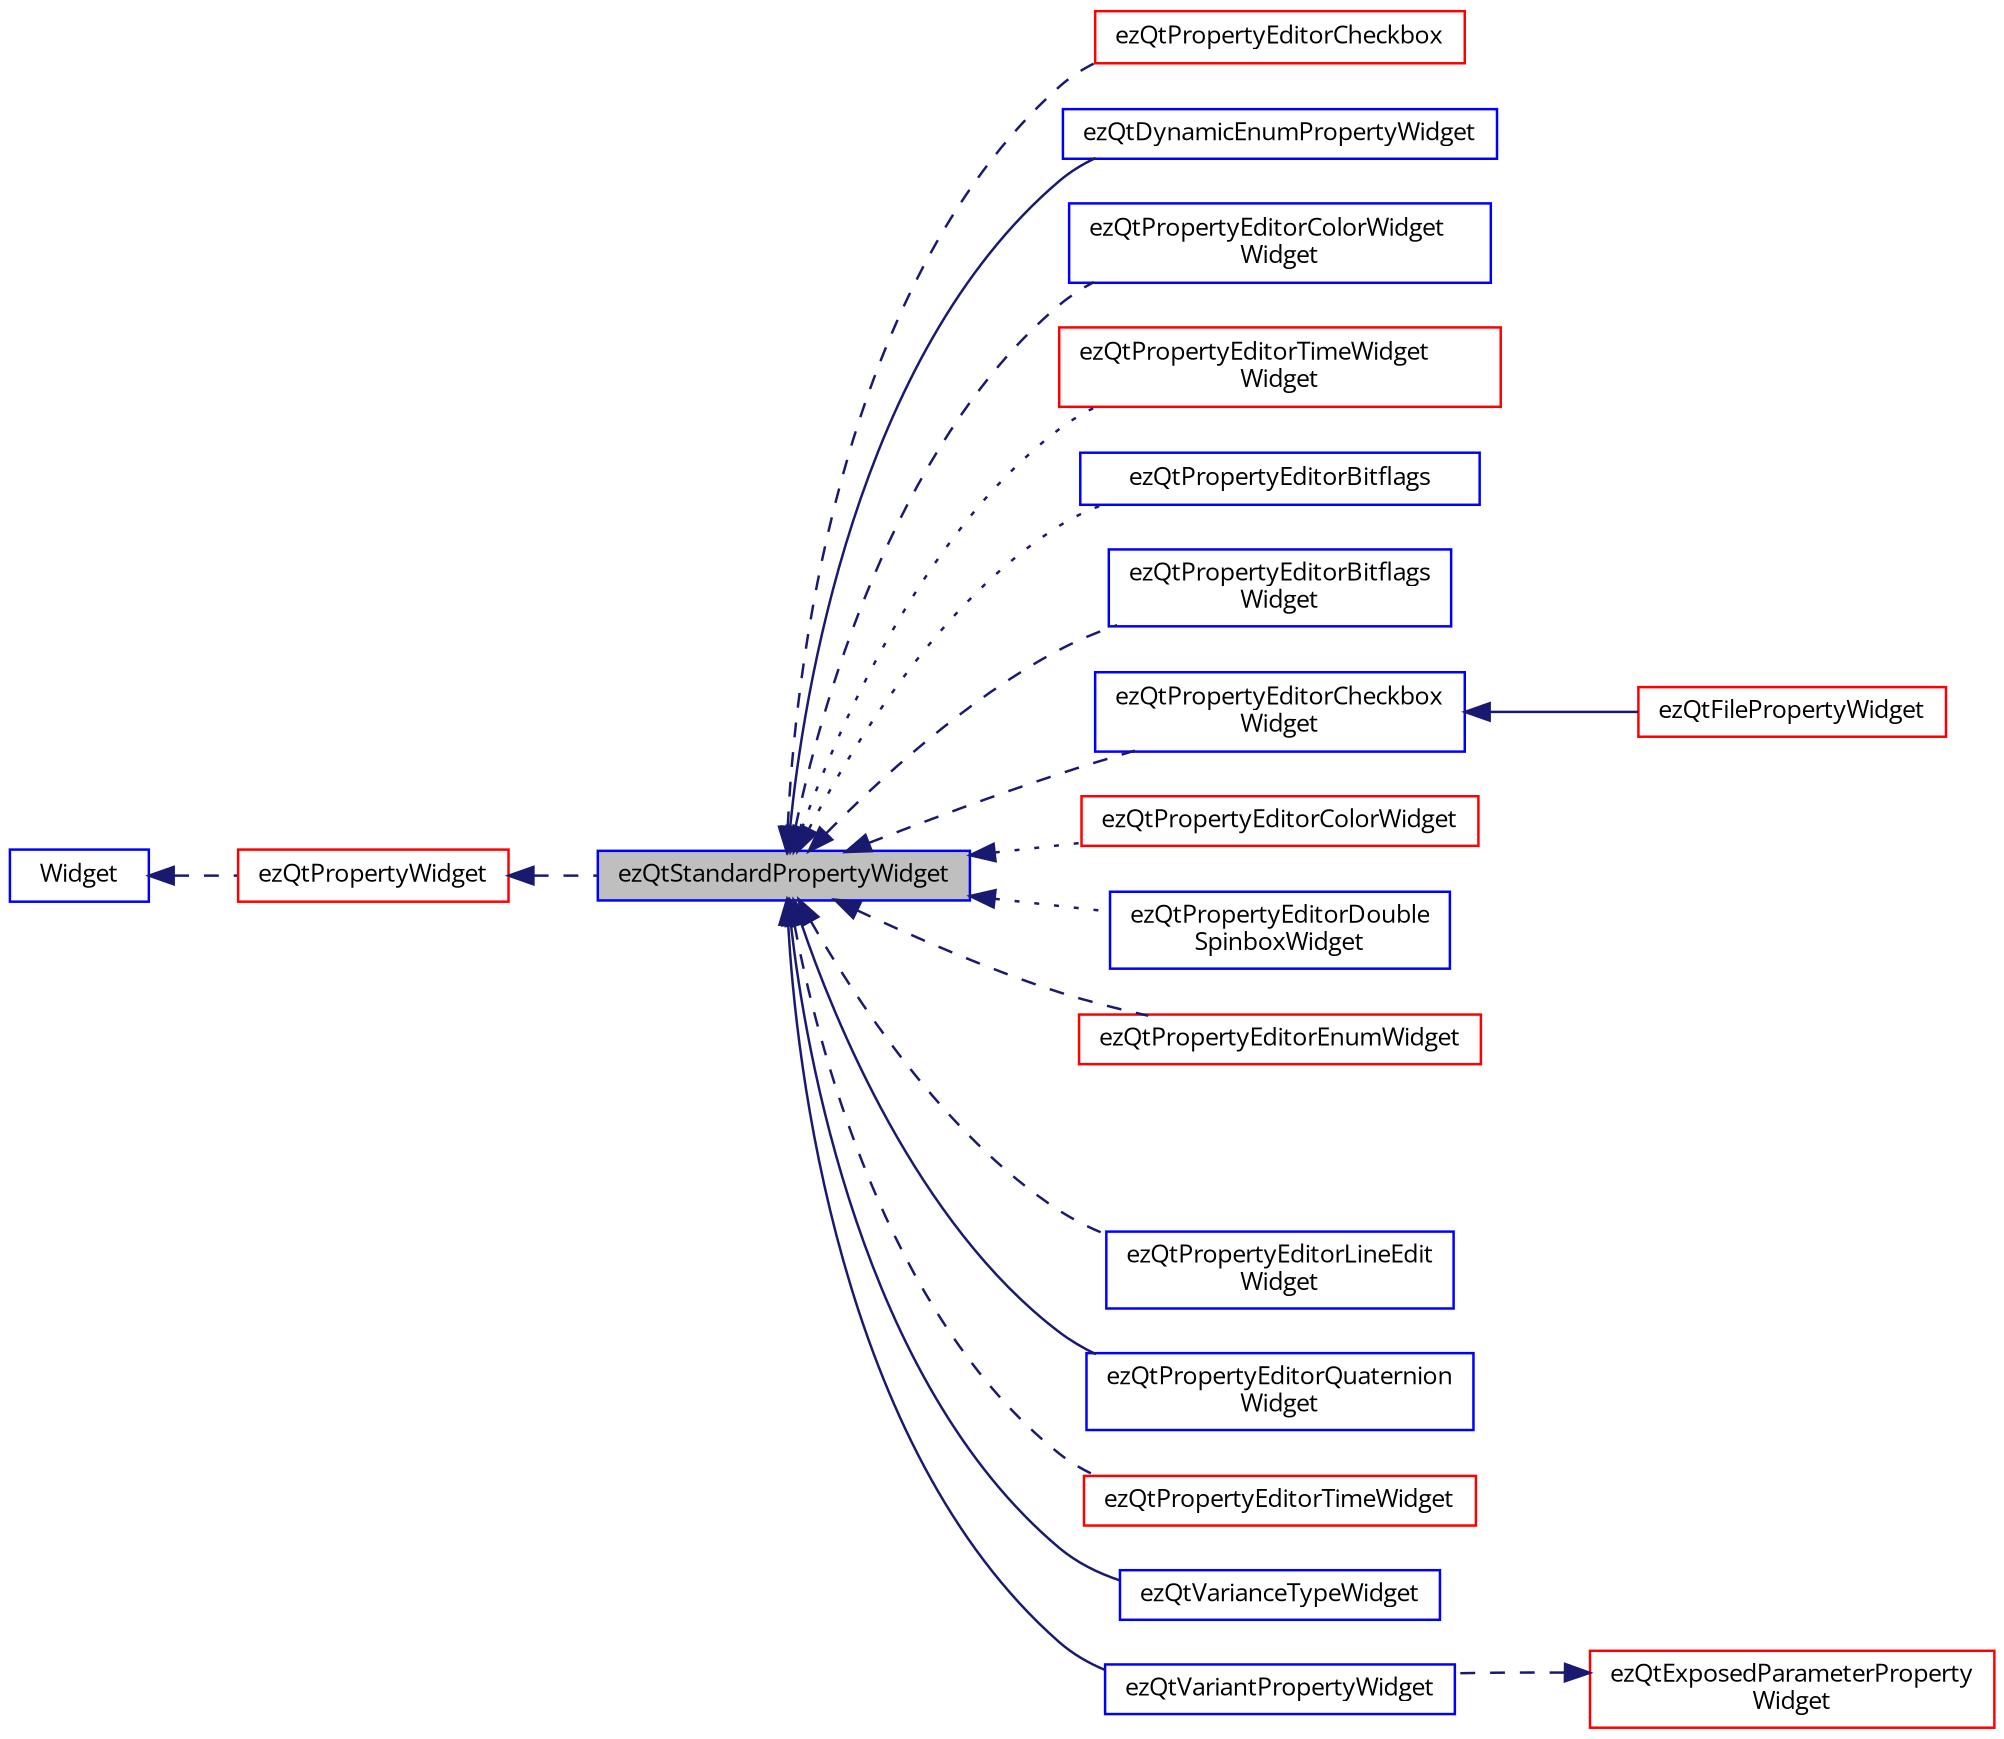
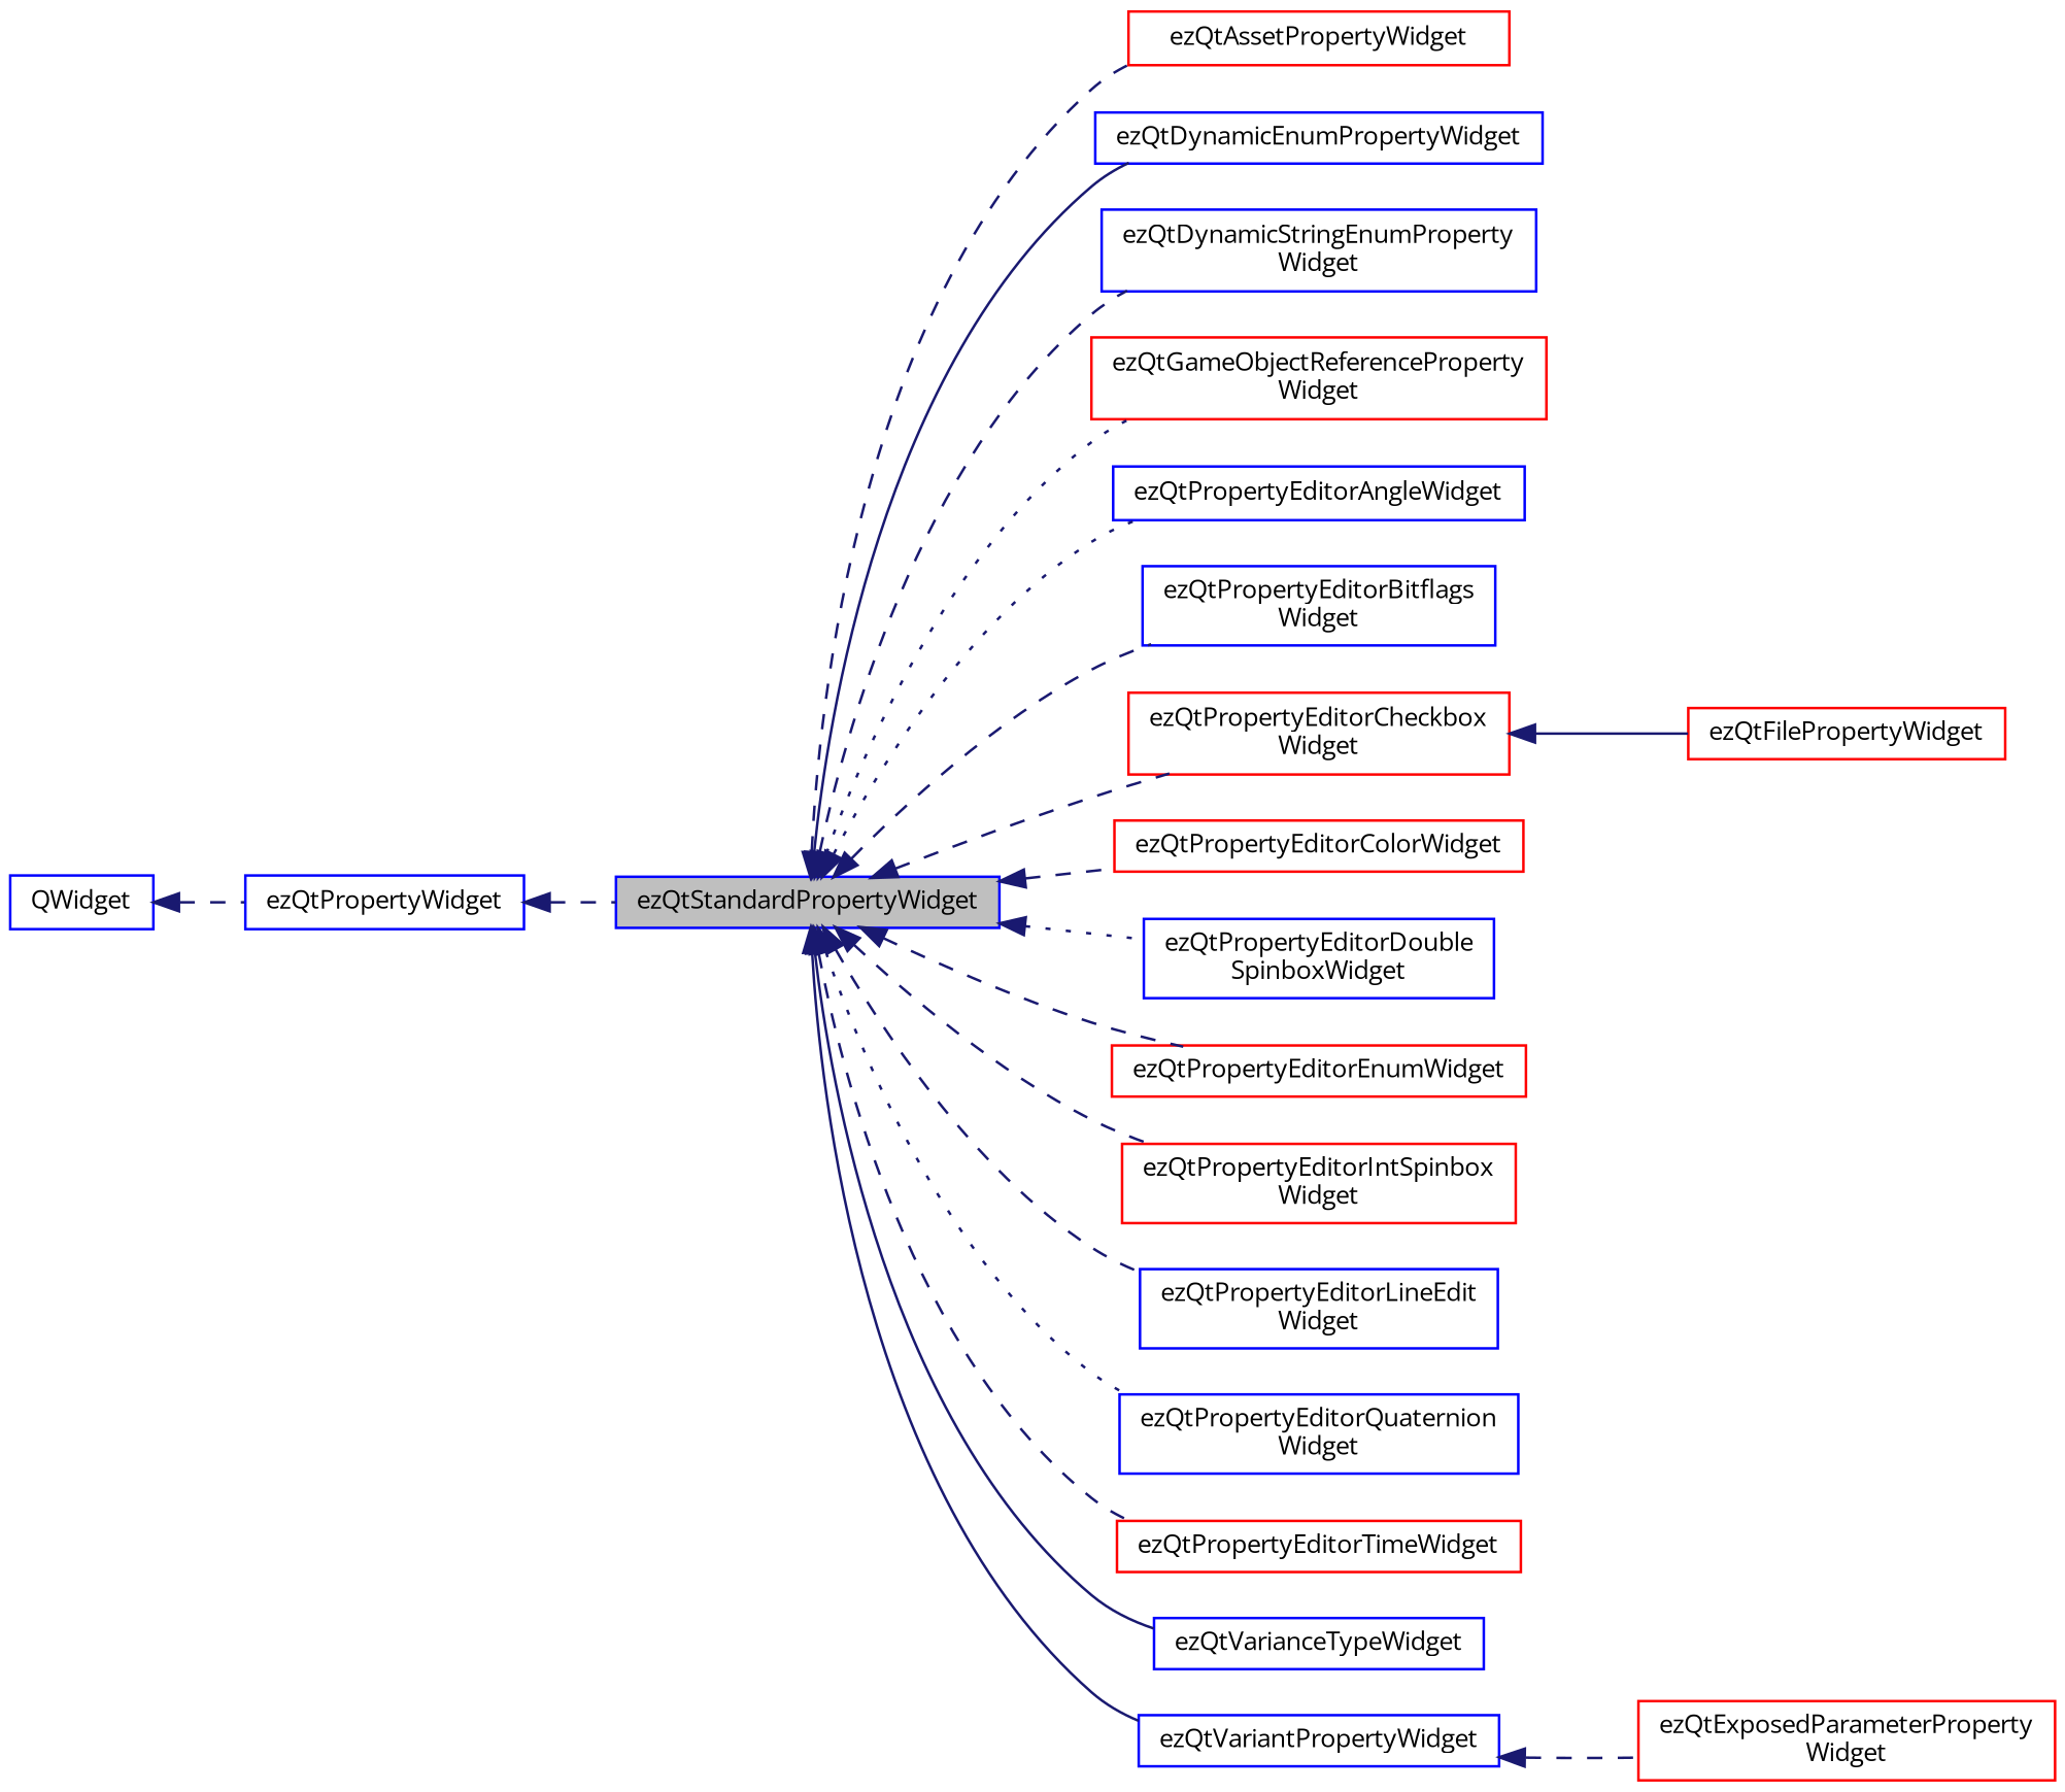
  digraph {
    fontname="Open Sans"
    rankdir=LR
    node [color=blue fillcolor=white fontname="Open Sans" fontsize=10 shape=record style=filled]
    edge [color=midnightblue dir=back fontname="Open Sans" fontsize=10 labelfontname=Helvetica labelfontsize=10 style=dashed]
    n1 [fillcolor=grey75 fontcolor=black height=0.2 label=ezQtStandardPropertyWidget width=0.4]
-   n2 [color=red height=0.2 label=ezQtPropertyEditorCheckbox width=0.4]
+   n2 [color=red height=0.2 label=ezQtAssetPropertyWidget width=0.4]
    n3 [height=0.2 label=ezQtDynamicEnumPropertyWidget width=0.4]
-   n4 [height=0.2 label="ezQtPropertyEditorColorWidget\lWidget" width=0.4]
-   n5 [color=red height=0.2 label="ezQtPropertyEditorTimeWidget\lWidget" width=0.4]
-   n6 [height=0.2 label=ezQtPropertyEditorBitflags width=0.4]
+   n4 [height=0.2 label="ezQtDynamicStringEnumProperty\lWidget" width=0.4]
+   n5 [color=red height=0.2 label="ezQtGameObjectReferenceProperty\lWidget" width=0.4]
+   n6 [height=0.2 label=ezQtPropertyEditorAngleWidget width=0.4]
    n7 [height=0.2 label="ezQtPropertyEditorBitflags\lWidget" width=0.4]
-   n8 [height=0.2 label="ezQtPropertyEditorCheckbox\lWidget" width=0.4]
+   n8 [color=red height=0.2 label="ezQtPropertyEditorCheckbox\lWidget" width=0.4]
    n9 [color=red height=0.2 label=ezQtPropertyEditorColorWidget width=0.4]
    n10 [height=0.2 label="ezQtPropertyEditorDouble\lSpinboxWidget" width=0.4]
    n11 [color=red height=0.2 label=ezQtPropertyEditorEnumWidget width=0.4]
+   n12 [color=red height=0.2 label="ezQtPropertyEditorIntSpinbox\lWidget" width=0.4]
    n13 [height=0.2 label="ezQtPropertyEditorLineEdit\lWidget" width=0.4]
    n14 [height=0.2 label="ezQtPropertyEditorQuaternion\lWidget" width=0.4]
    n15 [color=red height=0.2 label=ezQtPropertyEditorTimeWidget width=0.4]
    n16 [height=0.2 label=ezQtVarianceTypeWidget width=0.4]
    n17 [height=0.2 label=ezQtVariantPropertyWidget width=0.4]
    n18 [color=red height=0.2 label=ezQtFilePropertyWidget width=0.4]
    n19 [color=red height=0.2 label="ezQtExposedParameterProperty\lWidget" width=0.4]
-   n20 [color=red height=0.2 label=ezQtPropertyWidget width=0.4]
-   n21 [height=0.2 label=Widget width=0.4]
+   n20 [height=0.2 label=ezQtPropertyWidget width=0.4]
+   n21 [height=0.2 label=QWidget width=0.4]
    n1 -> n2
    n1 -> n3 [style=solid]
    n1 -> n4
    n1 -> n5 [style=dotted]
    n1 -> n6 [style=dotted]
    n1 -> n7
    n1 -> n8
-   n1 -> n9 [style=dotted]
+   n1 -> n9
    n1 -> n10 [style=dotted]
    n1 -> n11
+   n1 -> n12
    n1 -> n13
-   n1 -> n14 [style=solid]
+   n1 -> n14 [style=dotted]
    n1 -> n15
    n1 -> n16 [style=solid]
    n1 -> n17 [style=solid]
    n8 -> n18 [style=solid]
-   n19 -> n17
+   n17 -> n19
    n20 -> n1
    n21 -> n20
  }
